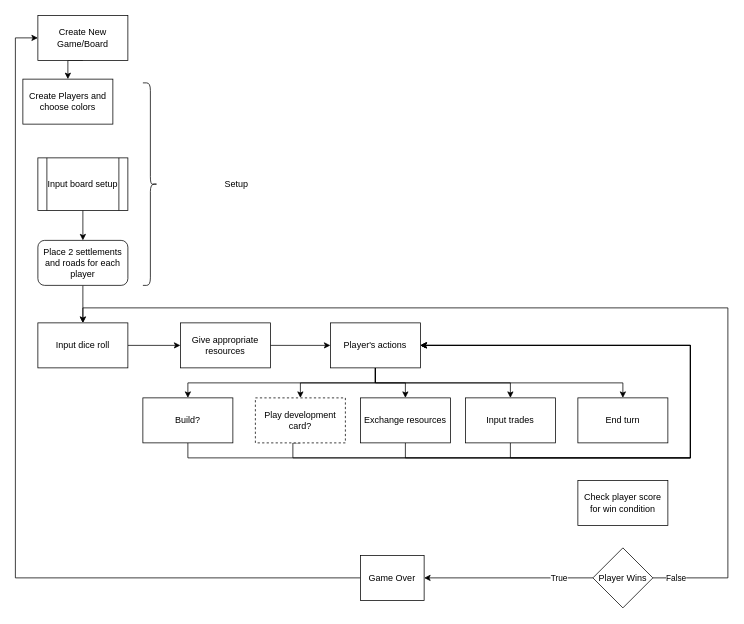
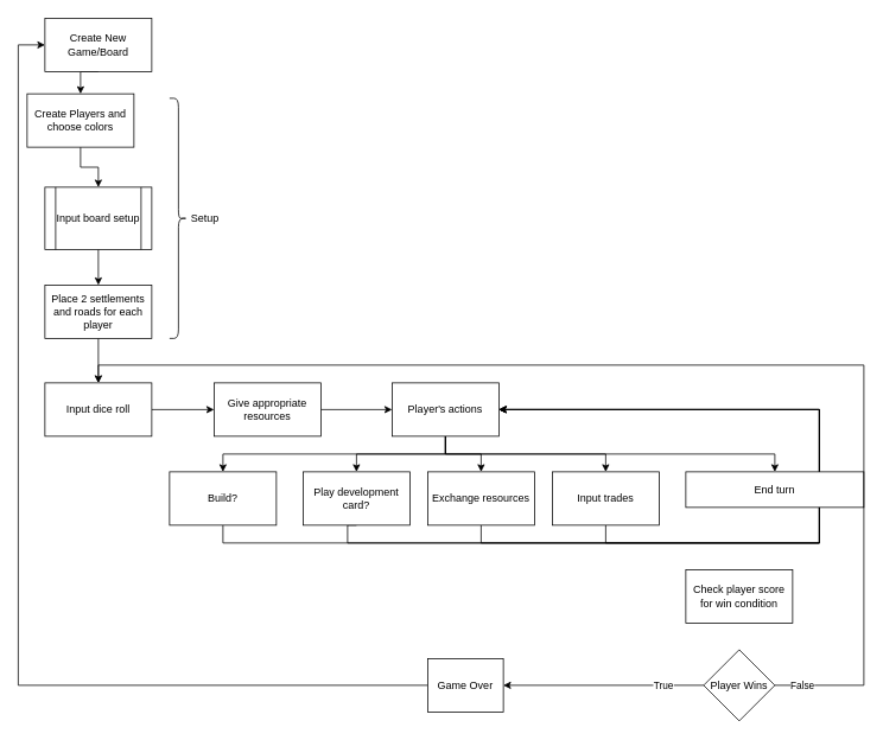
  <mxCell id="0" />
  <mxCell id="1" parent="0" />
  <mxCell id="2" style="edgeStyle=orthogonalEdgeStyle;rounded=0;orthogonalLoop=1;jettySize=auto;html=1;exitX=0.5;exitY=1;exitDx=0;exitDy=0;entryX=0.5;entryY=0;entryDx=0;entryDy=0;" edge="1" parent="1" source="3" target="5"><mxGeometry relative="1" as="geometry" /></mxCell>
  <mxCell id="3" value="Create New Game/Board" style="rounded=0;whiteSpace=wrap;html=1;" vertex="1" parent="1"><mxGeometry x="50" y="20" width="120" height="60" as="geometry" /></mxCell>
+ <mxCell id="4" style="edgeStyle=orthogonalEdgeStyle;rounded=0;orthogonalLoop=1;jettySize=auto;html=1;exitX=0.5;exitY=1;exitDx=0;exitDy=0;entryX=0.5;entryY=0;entryDx=0;entryDy=0;" edge="1" parent="1" source="5" target="7"><mxGeometry relative="1" as="geometry" /></mxCell>
  <mxCell id="5" value="Create Players and choose colors" style="rounded=0;whiteSpace=wrap;html=1;" vertex="1" parent="1"><mxGeometry x="30" y="105" width="120" height="60" as="geometry" /></mxCell>
  <mxCell id="6" style="edgeStyle=orthogonalEdgeStyle;rounded=0;orthogonalLoop=1;jettySize=auto;html=1;exitX=0.5;exitY=1;exitDx=0;exitDy=0;entryX=0.5;entryY=0;entryDx=0;entryDy=0;" edge="1" parent="1" source="7" target="9"><mxGeometry relative="1" as="geometry" /></mxCell>
  <mxCell id="7" value="Input board setup" style="shape=process;whiteSpace=wrap;html=1;backgroundOutline=1;" vertex="1" parent="1"><mxGeometry x="50" y="210" width="120" height="70" as="geometry" /></mxCell>
  <mxCell id="8" style="edgeStyle=orthogonalEdgeStyle;rounded=0;orthogonalLoop=1;jettySize=auto;html=1;exitX=0.5;exitY=1;exitDx=0;exitDy=0;entryX=0.5;entryY=0;entryDx=0;entryDy=0;endArrow=open;" edge="1" parent="1" source="9" target="13"><mxGeometry relative="1" as="geometry" /></mxCell>
- <mxCell id="9" value="Place 2 settlements and roads for each player" style="whiteSpace=wrap;html=1;rounded=1;" vertex="1" parent="1"><mxGeometry x="50" y="320" width="120" height="60" as="geometry" /></mxCell>
+ <mxCell id="9" value="Place 2 settlements and roads for each player" style="rounded=0;whiteSpace=wrap;html=1;" vertex="1" parent="1"><mxGeometry x="50" y="320" width="120" height="60" as="geometry" /></mxCell>
  <mxCell id="10" value="" style="shape=curlyBracket;whiteSpace=wrap;html=1;rounded=1;rotation=-180;" vertex="1" parent="1"><mxGeometry x="190" y="110" width="20" height="270" as="geometry" /></mxCell>
- <mxCell id="11" value="Setup" style="text;html=1;strokeColor=none;fillColor=none;align=center;verticalAlign=middle;whiteSpace=wrap;rounded=0;" vertex="1" parent="1"><mxGeometry x="295" y="235" width="40" height="20" as="geometry" /></mxCell>
+ <mxCell id="11" value="Setup" style="text;html=1;strokeColor=none;fillColor=none;align=center;verticalAlign=middle;whiteSpace=wrap;rounded=0;" vertex="1" parent="1"><mxGeometry x="210" y="235" width="40" height="20" as="geometry" /></mxCell>
  <mxCell id="12" style="edgeStyle=orthogonalEdgeStyle;rounded=0;orthogonalLoop=1;jettySize=auto;html=1;exitX=1;exitY=0.5;exitDx=0;exitDy=0;entryX=0;entryY=0.5;entryDx=0;entryDy=0;" edge="1" parent="1" source="13" target="15"><mxGeometry relative="1" as="geometry" /></mxCell>
  <mxCell id="13" value="Input dice roll" style="rounded=0;whiteSpace=wrap;html=1;" vertex="1" parent="1"><mxGeometry x="50" y="430" width="120" height="60" as="geometry" /></mxCell>
  <mxCell id="14" value="" style="edgeStyle=orthogonalEdgeStyle;rounded=0;orthogonalLoop=1;jettySize=auto;html=1;" edge="1" parent="1" source="15" target="29"><mxGeometry relative="1" as="geometry" /></mxCell>
  <mxCell id="15" value="Give appropriate resources" style="rounded=0;whiteSpace=wrap;html=1;" vertex="1" parent="1"><mxGeometry x="240" y="430" width="120" height="60" as="geometry" /></mxCell>
  <mxCell id="16" style="edgeStyle=orthogonalEdgeStyle;rounded=0;orthogonalLoop=1;jettySize=auto;html=1;exitX=0.5;exitY=1;exitDx=0;exitDy=0;entryX=1;entryY=0.5;entryDx=0;entryDy=0;" edge="1" parent="1" source="17" target="29"><mxGeometry relative="1" as="geometry"><Array as="points"><mxPoint x="250" y="610" /><mxPoint x="920" y="610" /><mxPoint x="920" y="460" /></Array></mxGeometry></mxCell>
  <mxCell id="17" value="Build?" style="rounded=0;whiteSpace=wrap;html=1;" vertex="1" parent="1"><mxGeometry x="190" y="530" width="120" height="60" as="geometry" /></mxCell>
  <mxCell id="18" style="edgeStyle=orthogonalEdgeStyle;rounded=0;orthogonalLoop=1;jettySize=auto;html=1;exitX=0.5;exitY=1;exitDx=0;exitDy=0;" edge="1" parent="1" source="19"><mxGeometry relative="1" as="geometry"><mxPoint x="560" y="460" as="targetPoint" /><Array as="points"><mxPoint x="390" y="590" /><mxPoint x="390" y="610" /><mxPoint x="920" y="610" /><mxPoint x="920" y="460" /></Array></mxGeometry></mxCell>
- <mxCell id="19" value="Play development card?" style="rounded=0;whiteSpace=wrap;html=1;dashed=1;" vertex="1" parent="1"><mxGeometry x="340" y="530" width="120" height="60" as="geometry" /></mxCell>
+ <mxCell id="19" value="Play development card?" style="rounded=0;whiteSpace=wrap;html=1;" vertex="1" parent="1"><mxGeometry x="340" y="530" width="120" height="60" as="geometry" /></mxCell>
  <mxCell id="20" style="edgeStyle=orthogonalEdgeStyle;rounded=0;orthogonalLoop=1;jettySize=auto;html=1;exitX=0.5;exitY=1;exitDx=0;exitDy=0;" edge="1" parent="1" source="21"><mxGeometry relative="1" as="geometry"><mxPoint x="560" y="460" as="targetPoint" /><Array as="points"><mxPoint x="540" y="610" /><mxPoint x="920" y="610" /><mxPoint x="920" y="460" /></Array></mxGeometry></mxCell>
  <mxCell id="21" value="Exchange resources" style="rounded=0;whiteSpace=wrap;html=1;" vertex="1" parent="1"><mxGeometry x="480" y="530" width="120" height="60" as="geometry" /></mxCell>
  <mxCell id="22" style="edgeStyle=orthogonalEdgeStyle;rounded=0;orthogonalLoop=1;jettySize=auto;html=1;exitX=0.5;exitY=1;exitDx=0;exitDy=0;entryX=1;entryY=0.5;entryDx=0;entryDy=0;" edge="1" parent="1" source="23" target="29"><mxGeometry relative="1" as="geometry"><mxPoint x="564" y="460" as="targetPoint" /><Array as="points"><mxPoint x="680" y="610" /><mxPoint x="920" y="610" /><mxPoint x="920" y="460" /></Array></mxGeometry></mxCell>
  <mxCell id="23" value="Input trades" style="whiteSpace=wrap;html=1;rounded=0;" vertex="1" parent="1"><mxGeometry x="620" y="530" width="120" height="60" as="geometry" /></mxCell>
  <mxCell id="24" style="edgeStyle=orthogonalEdgeStyle;rounded=0;orthogonalLoop=1;jettySize=auto;html=1;exitX=0.5;exitY=1;exitDx=0;exitDy=0;entryX=0.5;entryY=0;entryDx=0;entryDy=0;" edge="1" parent="1" source="29" target="17"><mxGeometry relative="1" as="geometry" /></mxCell>
  <mxCell id="25" style="edgeStyle=orthogonalEdgeStyle;rounded=0;orthogonalLoop=1;jettySize=auto;html=1;exitX=0.5;exitY=1;exitDx=0;exitDy=0;entryX=0.5;entryY=0;entryDx=0;entryDy=0;" edge="1" parent="1" source="29" target="19"><mxGeometry relative="1" as="geometry" /></mxCell>
  <mxCell id="26" style="edgeStyle=orthogonalEdgeStyle;rounded=0;orthogonalLoop=1;jettySize=auto;html=1;exitX=0.5;exitY=1;exitDx=0;exitDy=0;entryX=0.5;entryY=0;entryDx=0;entryDy=0;" edge="1" parent="1" source="29" target="21"><mxGeometry relative="1" as="geometry" /></mxCell>
  <mxCell id="27" style="edgeStyle=orthogonalEdgeStyle;rounded=0;orthogonalLoop=1;jettySize=auto;html=1;exitX=0.5;exitY=1;exitDx=0;exitDy=0;" edge="1" parent="1" source="29" target="23"><mxGeometry relative="1" as="geometry" /></mxCell>
  <mxCell id="28" style="edgeStyle=orthogonalEdgeStyle;rounded=0;orthogonalLoop=1;jettySize=auto;html=1;exitX=0.5;exitY=1;exitDx=0;exitDy=0;" edge="1" parent="1" source="29" target="30"><mxGeometry relative="1" as="geometry" /></mxCell>
  <mxCell id="29" value="Player's actions" style="whiteSpace=wrap;html=1;rounded=0;" vertex="1" parent="1"><mxGeometry x="440" y="430" width="120" height="60" as="geometry" /></mxCell>
- <mxCell id="30" value="End turn" style="whiteSpace=wrap;html=1;rounded=0;" vertex="1" parent="1"><mxGeometry x="770" y="530" width="120" height="60" as="geometry" /></mxCell>
+ <mxCell id="30" value="End turn" style="whiteSpace=wrap;html=1;rounded=0;" vertex="1" parent="1"><mxGeometry x="770" y="530" width="200" height="40" as="geometry" /></mxCell>
  <mxCell id="31" value="Check player score for win condition" style="rounded=0;whiteSpace=wrap;html=1;" vertex="1" parent="1"><mxGeometry x="770" y="640" width="120" height="60" as="geometry" /></mxCell>
  <mxCell id="32" style="edgeStyle=orthogonalEdgeStyle;rounded=0;orthogonalLoop=1;jettySize=auto;html=1;exitX=1;exitY=0.5;exitDx=0;exitDy=0;entryX=0.5;entryY=0;entryDx=0;entryDy=0;" edge="1" parent="1" source="36" target="13"><mxGeometry relative="1" as="geometry"><Array as="points"><mxPoint x="970" y="770" /><mxPoint x="970" y="410" /><mxPoint x="110" y="410" /></Array></mxGeometry></mxCell>
  <mxCell id="33" value="False" style="edgeLabel;html=1;align=center;verticalAlign=middle;resizable=0;points=[];" vertex="1" connectable="0" parent="32"><mxGeometry x="-0.676" y="-1" relative="1" as="geometry"><mxPoint x="-71" y="117" as="offset" /></mxGeometry></mxCell>
  <mxCell id="34" style="edgeStyle=orthogonalEdgeStyle;rounded=0;orthogonalLoop=1;jettySize=auto;html=1;exitX=0;exitY=0.5;exitDx=0;exitDy=0;entryX=1;entryY=0.5;entryDx=0;entryDy=0;" edge="1" parent="1" source="36" target="38"><mxGeometry relative="1" as="geometry" /></mxCell>
  <mxCell id="35" value="True" style="edgeLabel;html=1;align=center;verticalAlign=middle;resizable=0;points=[];" vertex="1" connectable="0" parent="34"><mxGeometry x="-0.057" y="2" relative="1" as="geometry"><mxPoint x="60" y="-2" as="offset" /></mxGeometry></mxCell>
  <mxCell id="36" value="Player Wins" style="rhombus;whiteSpace=wrap;html=1;" vertex="1" parent="1"><mxGeometry x="790" y="730" width="80" height="80" as="geometry" /></mxCell>
  <mxCell id="37" style="edgeStyle=orthogonalEdgeStyle;rounded=0;orthogonalLoop=1;jettySize=auto;html=1;exitX=0;exitY=0.5;exitDx=0;exitDy=0;entryX=0;entryY=0.5;entryDx=0;entryDy=0;" edge="1" parent="1" source="38" target="3"><mxGeometry relative="1" as="geometry"><Array as="points"><mxPoint x="20" y="770" /><mxPoint x="20" y="50" /></Array></mxGeometry></mxCell>
  <mxCell id="38" value="Game Over" style="rounded=0;whiteSpace=wrap;html=1;" vertex="1" parent="1"><mxGeometry x="480" y="740" width="85" height="60" as="geometry" /></mxCell>
